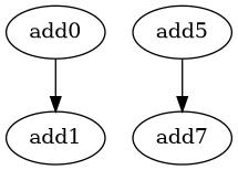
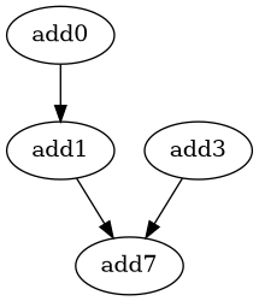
  strict digraph {
    node [opcode=add]
    add0
    add1
    n3 [label=add7]
-   add3 [label=add5]
+   add3
    add0 -> add1
+   add1 -> n3
    add3 -> n3
  }
